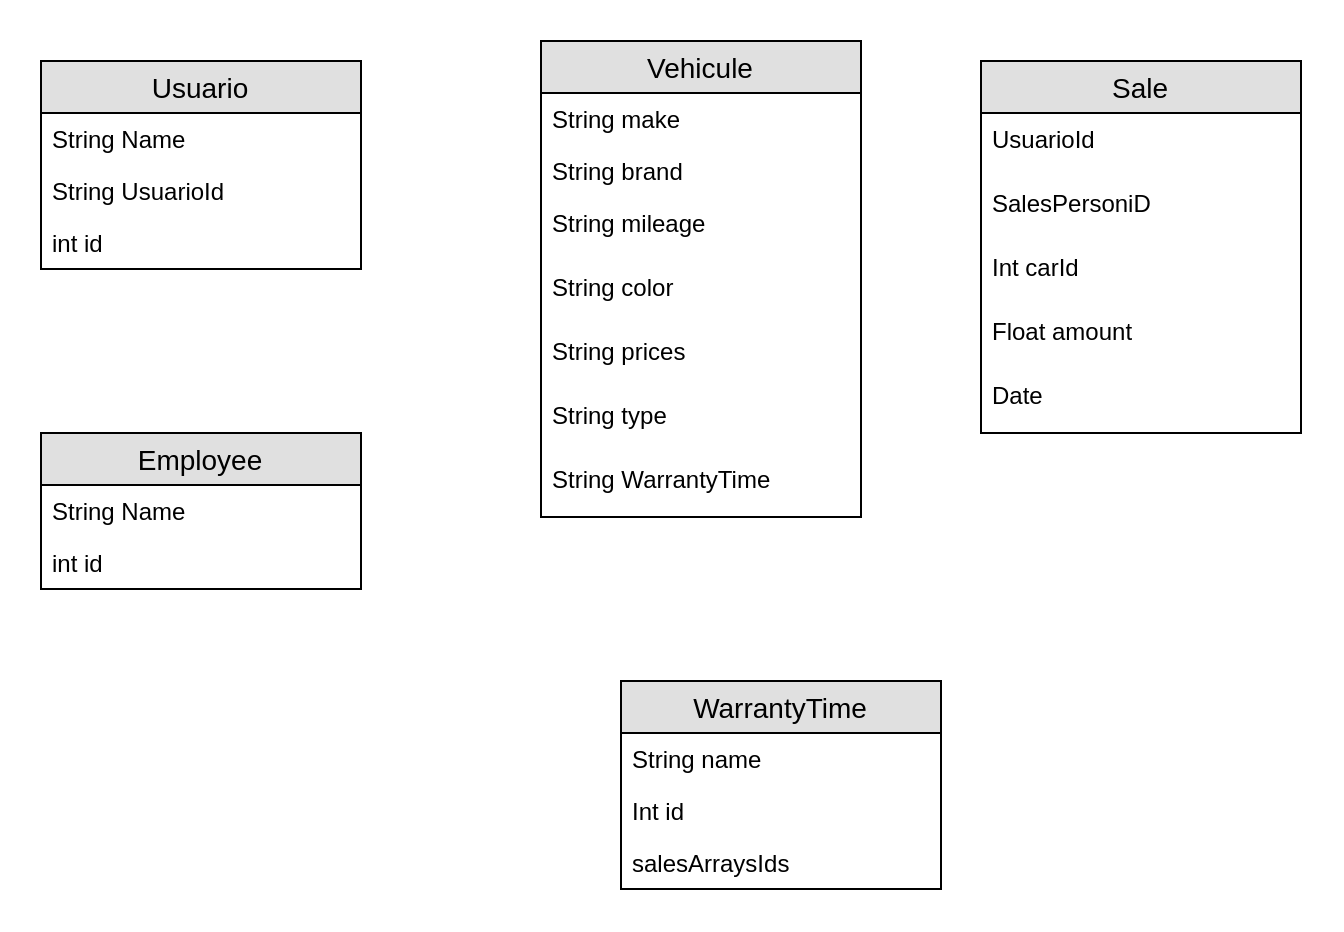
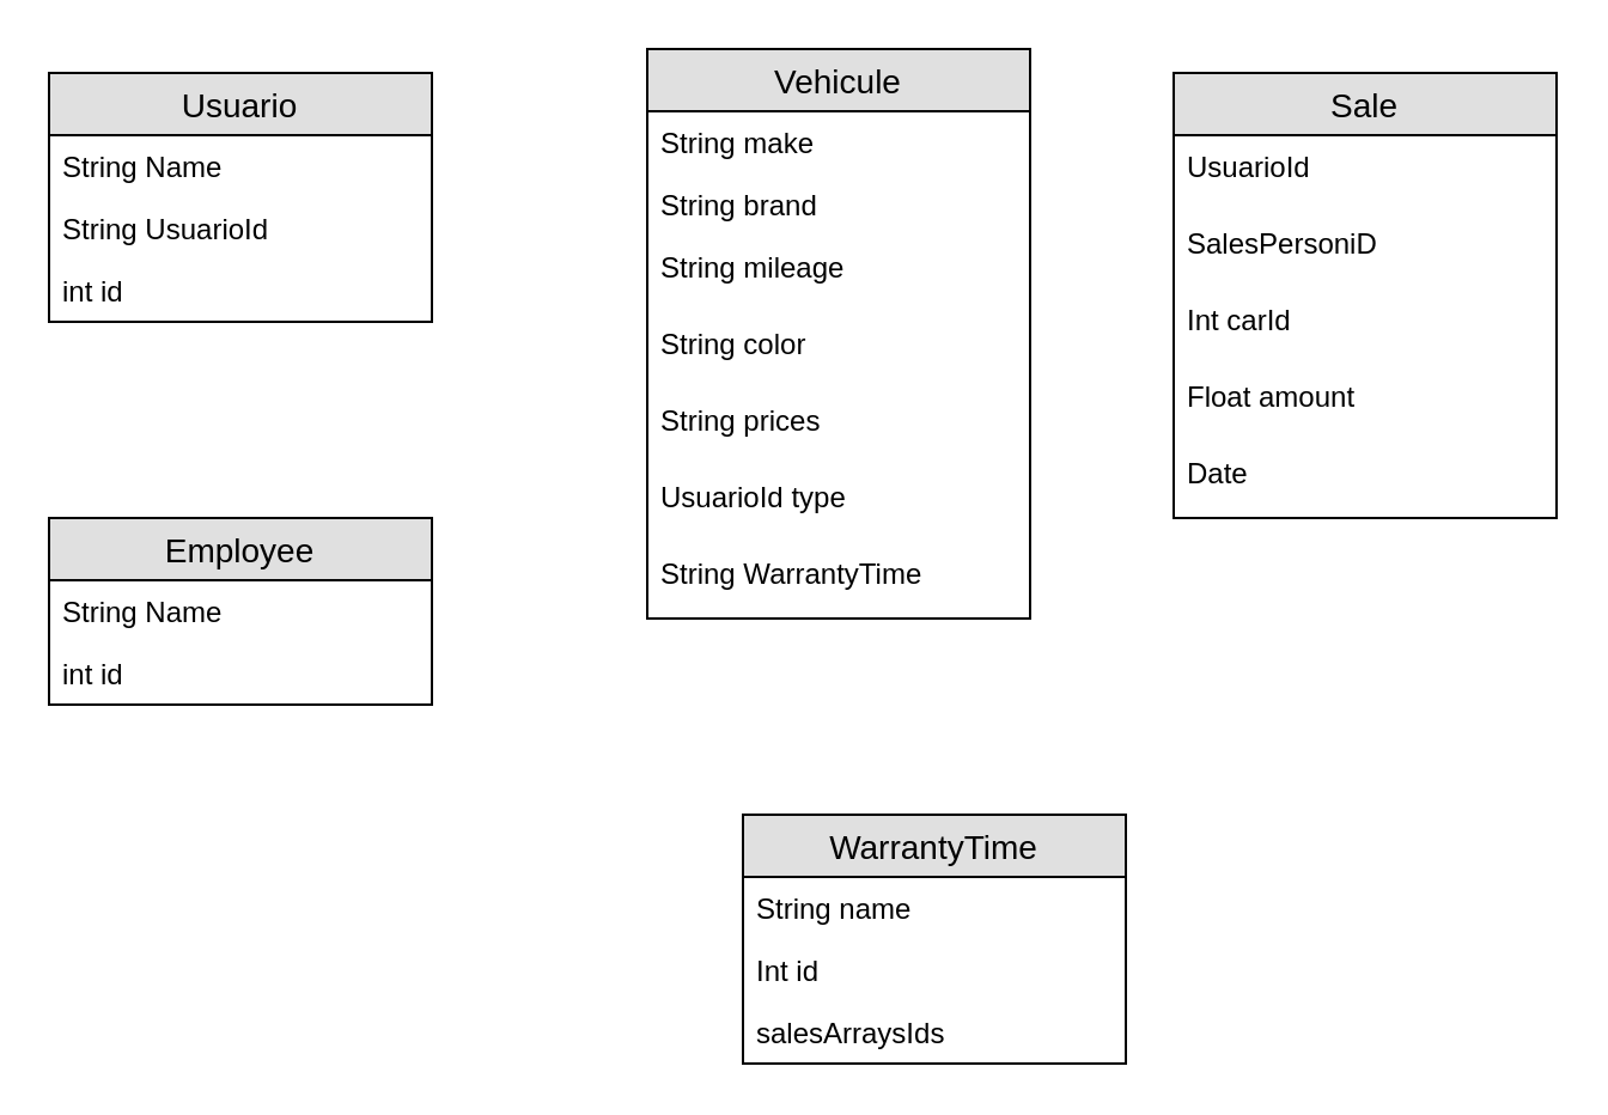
  <mxCell id="0" />
  <mxCell id="1" parent="0" />
  <mxCell id="2" value="Usuario" style="swimlane;fontStyle=0;childLayout=stackLayout;horizontal=1;startSize=26;fillColor=#e0e0e0;horizontalStack=0;resizeParent=1;resizeParentMax=0;resizeLast=0;collapsible=1;marginBottom=0;swimlaneFillColor=#ffffff;align=center;fontSize=14;" vertex="1" parent="1"><mxGeometry x="20" y="30" width="160" height="104" as="geometry" /></mxCell>
  <mxCell id="3" value="String Name" style="text;strokeColor=none;fillColor=none;spacingLeft=4;spacingRight=4;overflow=hidden;rotatable=0;points=[[0,0.5],[1,0.5]];portConstraint=eastwest;fontSize=12;" vertex="1" parent="2"><mxGeometry y="26" width="160" height="26" as="geometry" /></mxCell>
  <mxCell id="4" value="String UsuarioId" style="text;strokeColor=none;fillColor=none;spacingLeft=4;spacingRight=4;overflow=hidden;rotatable=0;points=[[0,0.5],[1,0.5]];portConstraint=eastwest;fontSize=12;" vertex="1" parent="2"><mxGeometry y="52" width="160" height="26" as="geometry" /></mxCell>
  <mxCell id="5" value="int id" style="text;strokeColor=none;fillColor=none;spacingLeft=4;spacingRight=4;overflow=hidden;rotatable=0;points=[[0,0.5],[1,0.5]];portConstraint=eastwest;fontSize=12;" vertex="1" parent="2"><mxGeometry y="78" width="160" height="26" as="geometry" /></mxCell>
  <mxCell id="6" value="WarrantyTime" style="swimlane;fontStyle=0;childLayout=stackLayout;horizontal=1;startSize=26;fillColor=#e0e0e0;horizontalStack=0;resizeParent=1;resizeParentMax=0;resizeLast=0;collapsible=1;marginBottom=0;swimlaneFillColor=#ffffff;align=center;fontSize=14;" vertex="1" parent="1"><mxGeometry x="310" y="340" width="160" height="104" as="geometry" /></mxCell>
  <mxCell id="7" value="String name&#10;" style="text;strokeColor=none;fillColor=none;spacingLeft=4;spacingRight=4;overflow=hidden;rotatable=0;points=[[0,0.5],[1,0.5]];portConstraint=eastwest;fontSize=12;" vertex="1" parent="6"><mxGeometry y="26" width="160" height="26" as="geometry" /></mxCell>
  <mxCell id="8" value="Int id" style="text;strokeColor=none;fillColor=none;spacingLeft=4;spacingRight=4;overflow=hidden;rotatable=0;points=[[0,0.5],[1,0.5]];portConstraint=eastwest;fontSize=12;" vertex="1" parent="6"><mxGeometry y="52" width="160" height="26" as="geometry" /></mxCell>
  <mxCell id="9" value="salesArraysIds" style="text;strokeColor=none;fillColor=none;spacingLeft=4;spacingRight=4;overflow=hidden;rotatable=0;points=[[0,0.5],[1,0.5]];portConstraint=eastwest;fontSize=12;" vertex="1" parent="6"><mxGeometry y="78" width="160" height="26" as="geometry" /></mxCell>
  <mxCell id="10" value="Vehicule" style="swimlane;fontStyle=0;childLayout=stackLayout;horizontal=1;startSize=26;fillColor=#e0e0e0;horizontalStack=0;resizeParent=1;resizeParentMax=0;resizeLast=0;collapsible=1;marginBottom=0;swimlaneFillColor=#ffffff;align=center;fontSize=14;" vertex="1" parent="1"><mxGeometry x="270" y="20" width="160" height="238" as="geometry" /></mxCell>
  <mxCell id="11" value="String make" style="text;strokeColor=none;fillColor=none;spacingLeft=4;spacingRight=4;overflow=hidden;rotatable=0;points=[[0,0.5],[1,0.5]];portConstraint=eastwest;fontSize=12;" vertex="1" parent="10"><mxGeometry y="26" width="160" height="26" as="geometry" /></mxCell>
  <mxCell id="12" value="String brand" style="text;strokeColor=none;fillColor=none;spacingLeft=4;spacingRight=4;overflow=hidden;rotatable=0;points=[[0,0.5],[1,0.5]];portConstraint=eastwest;fontSize=12;" vertex="1" parent="10"><mxGeometry y="52" width="160" height="26" as="geometry" /></mxCell>
  <mxCell id="13" value="String mileage" style="text;strokeColor=none;fillColor=none;spacingLeft=4;spacingRight=4;overflow=hidden;rotatable=0;points=[[0,0.5],[1,0.5]];portConstraint=eastwest;fontSize=12;" vertex="1" parent="10"><mxGeometry y="78" width="160" height="32" as="geometry" /></mxCell>
  <mxCell id="14" value="String color" style="text;strokeColor=none;fillColor=none;spacingLeft=4;spacingRight=4;overflow=hidden;rotatable=0;points=[[0,0.5],[1,0.5]];portConstraint=eastwest;fontSize=12;" vertex="1" parent="10"><mxGeometry y="110" width="160" height="32" as="geometry" /></mxCell>
  <mxCell id="15" value="String prices" style="text;strokeColor=none;fillColor=none;spacingLeft=4;spacingRight=4;overflow=hidden;rotatable=0;points=[[0,0.5],[1,0.5]];portConstraint=eastwest;fontSize=12;" vertex="1" parent="10"><mxGeometry y="142" width="160" height="32" as="geometry" /></mxCell>
- <mxCell id="16" value="String type" style="text;strokeColor=none;fillColor=none;spacingLeft=4;spacingRight=4;overflow=hidden;rotatable=0;points=[[0,0.5],[1,0.5]];portConstraint=eastwest;fontSize=12;" vertex="1" parent="10"><mxGeometry y="174" width="160" height="32" as="geometry" /></mxCell>
+ <mxCell id="16" value="UsuarioId type" style="text;strokeColor=none;fillColor=none;spacingLeft=4;spacingRight=4;overflow=hidden;rotatable=0;points=[[0,0.5],[1,0.5]];portConstraint=eastwest;fontSize=12;" vertex="1" parent="10"><mxGeometry y="174" width="160" height="32" as="geometry" /></mxCell>
  <mxCell id="17" value="String WarrantyTime" style="text;strokeColor=none;fillColor=none;spacingLeft=4;spacingRight=4;overflow=hidden;rotatable=0;points=[[0,0.5],[1,0.5]];portConstraint=eastwest;fontSize=12;" vertex="1" parent="10"><mxGeometry y="206" width="160" height="32" as="geometry" /></mxCell>
  <mxCell id="18" value="Sale" style="swimlane;fontStyle=0;childLayout=stackLayout;horizontal=1;startSize=26;fillColor=#e0e0e0;horizontalStack=0;resizeParent=1;resizeParentMax=0;resizeLast=0;collapsible=1;marginBottom=0;swimlaneFillColor=#ffffff;align=center;fontSize=14;" vertex="1" parent="1"><mxGeometry x="490" y="30" width="160" height="186" as="geometry" /></mxCell>
  <mxCell id="19" value="UsuarioId &#10;" style="text;strokeColor=none;fillColor=none;spacingLeft=4;spacingRight=4;overflow=hidden;rotatable=0;points=[[0,0.5],[1,0.5]];portConstraint=eastwest;fontSize=12;" vertex="1" parent="18"><mxGeometry y="26" width="160" height="32" as="geometry" /></mxCell>
  <mxCell id="20" value="SalesPersoniD" style="text;strokeColor=none;fillColor=none;spacingLeft=4;spacingRight=4;overflow=hidden;rotatable=0;points=[[0,0.5],[1,0.5]];portConstraint=eastwest;fontSize=12;" vertex="1" parent="18"><mxGeometry y="58" width="160" height="32" as="geometry" /></mxCell>
  <mxCell id="21" value="Int carId" style="text;strokeColor=none;fillColor=none;spacingLeft=4;spacingRight=4;overflow=hidden;rotatable=0;points=[[0,0.5],[1,0.5]];portConstraint=eastwest;fontSize=12;" vertex="1" parent="18"><mxGeometry y="90" width="160" height="32" as="geometry" /></mxCell>
  <mxCell id="22" value="Float amount" style="text;strokeColor=none;fillColor=none;spacingLeft=4;spacingRight=4;overflow=hidden;rotatable=0;points=[[0,0.5],[1,0.5]];portConstraint=eastwest;fontSize=12;" vertex="1" parent="18"><mxGeometry y="122" width="160" height="32" as="geometry" /></mxCell>
  <mxCell id="23" value="Date" style="text;strokeColor=none;fillColor=none;spacingLeft=4;spacingRight=4;overflow=hidden;rotatable=0;points=[[0,0.5],[1,0.5]];portConstraint=eastwest;fontSize=12;" vertex="1" parent="18"><mxGeometry y="154" width="160" height="32" as="geometry" /></mxCell>
  <mxCell id="24" value="Employee" style="swimlane;fontStyle=0;childLayout=stackLayout;horizontal=1;startSize=26;fillColor=#e0e0e0;horizontalStack=0;resizeParent=1;resizeParentMax=0;resizeLast=0;collapsible=1;marginBottom=0;swimlaneFillColor=#ffffff;align=center;fontSize=14;" vertex="1" parent="1"><mxGeometry x="20" y="216" width="160" height="78" as="geometry" /></mxCell>
  <mxCell id="25" value="String Name" style="text;strokeColor=none;fillColor=none;spacingLeft=4;spacingRight=4;overflow=hidden;rotatable=0;points=[[0,0.5],[1,0.5]];portConstraint=eastwest;fontSize=12;" vertex="1" parent="24"><mxGeometry y="26" width="160" height="26" as="geometry" /></mxCell>
  <mxCell id="26" value="int id" style="text;strokeColor=none;fillColor=none;spacingLeft=4;spacingRight=4;overflow=hidden;rotatable=0;points=[[0,0.5],[1,0.5]];portConstraint=eastwest;fontSize=12;" vertex="1" parent="24"><mxGeometry y="52" width="160" height="26" as="geometry" /></mxCell>
